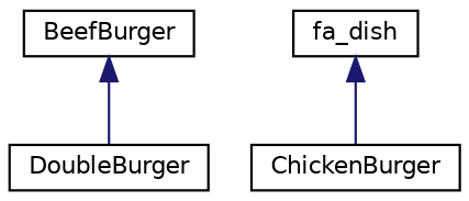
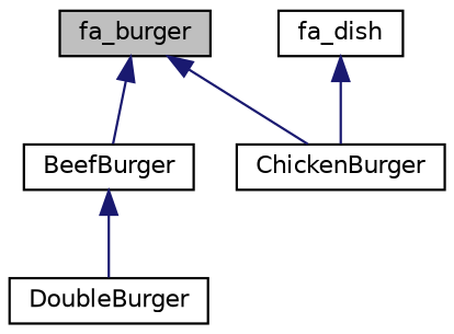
  digraph {
    node [color=black fillcolor=white fontname=Helvetica fontsize=10 shape=record style=filled]
    edge [color=midnightblue dir=back fontname=Helvetica fontsize=10 labelfontname=Helvetica labelfontsize=10 style=solid]
+   n1 [fillcolor=grey75 fontcolor=black height=0.2 label=fa_burger width=0.4]
    n2 [height=0.2 label=BeefBurger width=0.4]
    n3 [height=0.2 label=ChickenBurger width=0.4]
    n4 [height=0.2 label=DoubleBurger width=0.4]
    n5 [height=0.2 label=fa_dish width=0.4]
+   n1 -> n2
+   n1 -> n3
    n2 -> n4
    n5 -> n3
  }
